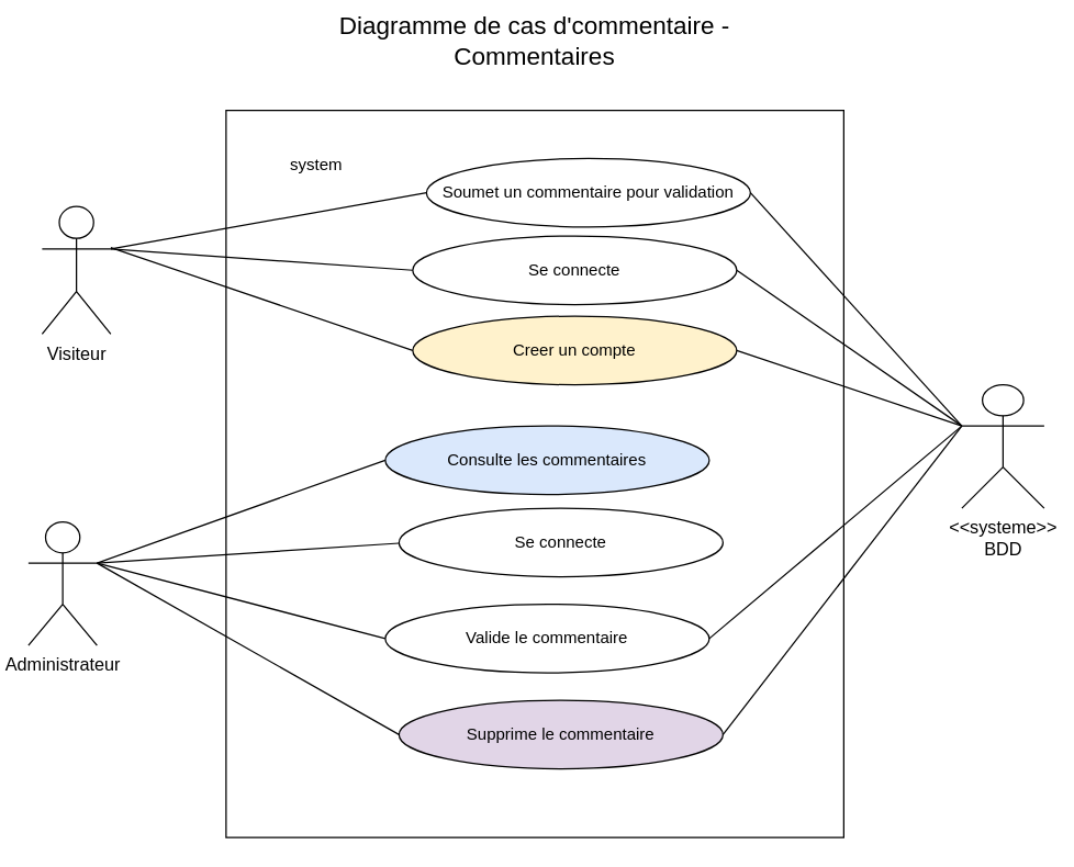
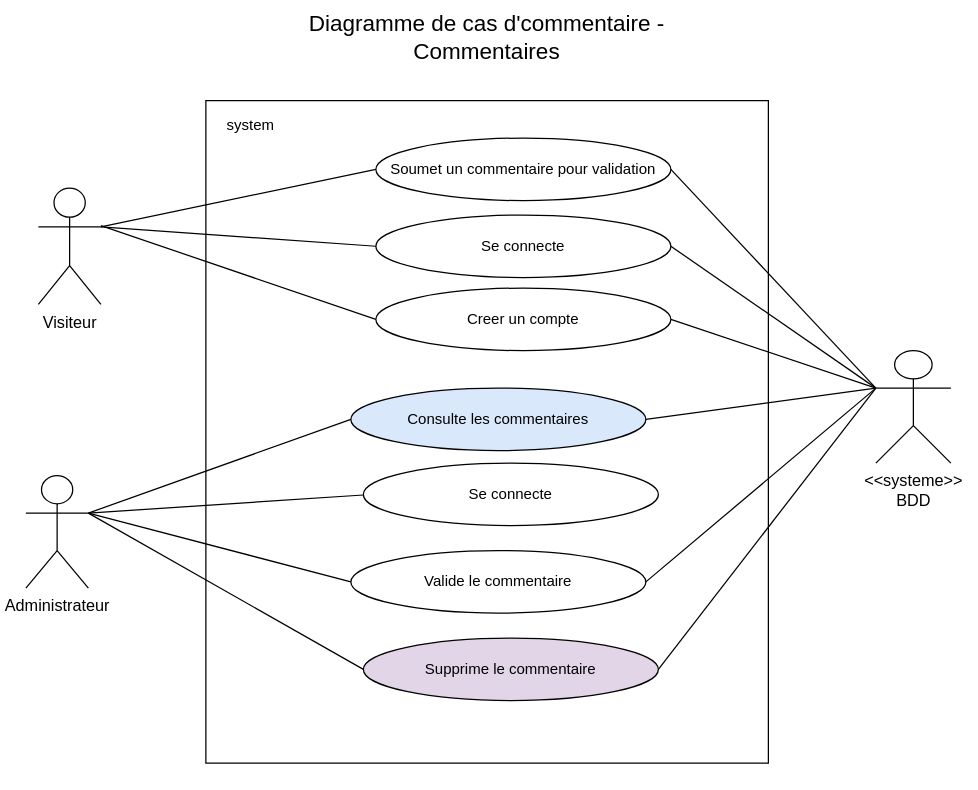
  <mxCell id="0" />
  <mxCell id="1" parent="0" />
  <mxCell id="2" value="" style="whiteSpace=wrap;html=1;" parent="1" vertex="1"><mxGeometry x="164" y="80" width="450" height="530" as="geometry" /></mxCell>
- <mxCell id="3" value="system" style="text;html=1;strokeColor=none;fillColor=none;align=center;verticalAlign=middle;whiteSpace=wrap;rounded=0;" parent="1" vertex="1"><mxGeometry x="210" y="110" width="40" height="20" as="geometry" /></mxCell>
+ <mxCell id="3" value="system" style="text;html=1;strokeColor=none;fillColor=none;align=center;verticalAlign=middle;whiteSpace=wrap;rounded=0;" parent="1" vertex="1"><mxGeometry x="180" y="90" width="40" height="20" as="geometry" /></mxCell>
  <mxCell id="4" value="Diagramme de cas d'commentaire - Commentaires" style="text;html=1;strokeColor=none;fillColor=none;align=center;verticalAlign=middle;whiteSpace=wrap;rounded=0;fontSize=18;" parent="1" vertex="1"><mxGeometry x="186" y="20" width="406" height="20" as="geometry" /></mxCell>
  <mxCell id="5" value="Visiteur" style="shape=umlActor;verticalLabelPosition=bottom;labelBackgroundColor=#ffffff;verticalAlign=top;html=1;fontSize=13;" parent="1" vertex="1"><mxGeometry x="30" y="150" width="50" height="93" as="geometry" /></mxCell>
  <mxCell id="6" value="Administrateur" style="shape=umlActor;verticalLabelPosition=bottom;labelBackgroundColor=#ffffff;verticalAlign=top;html=1;fontSize=13;" parent="1" vertex="1"><mxGeometry x="20" y="380" width="50" height="90" as="geometry" /></mxCell>
  <mxCell id="7" value="&amp;lt;&amp;lt;systeme&amp;gt;&amp;gt;&lt;br&gt;BDD" style="shape=umlActor;verticalLabelPosition=bottom;labelBackgroundColor=#ffffff;verticalAlign=top;html=1;fontSize=13;" parent="1" vertex="1"><mxGeometry x="700" y="280" width="60" height="90" as="geometry" /></mxCell>
- <mxCell id="8" value="Soumet un commentaire pour validation" style="ellipse;whiteSpace=wrap;html=1;" parent="1" vertex="1"><mxGeometry x="310" y="115" width="236" height="50" as="geometry" /></mxCell>
+ <mxCell id="8" value="Soumet un commentaire pour validation" style="ellipse;whiteSpace=wrap;html=1;" parent="1" vertex="1"><mxGeometry x="300" y="110" width="236" height="50" as="geometry" /></mxCell>
  <mxCell id="9" value="Valide le commentaire" style="ellipse;whiteSpace=wrap;html=1;" parent="1" vertex="1"><mxGeometry x="280" y="440" width="236" height="50" as="geometry" /></mxCell>
  <mxCell id="10" value="Supprime le commentaire" style="ellipse;whiteSpace=wrap;html=1;fillColor=#e1d5e7;" parent="1" vertex="1"><mxGeometry x="290" y="510" width="236" height="50" as="geometry" /></mxCell>
  <mxCell id="11" value="" style="endArrow=none;html=1;entryX=0;entryY=0.5;entryDx=0;entryDy=0;exitX=1;exitY=0.333;exitDx=0;exitDy=0;exitPerimeter=0;" parent="1" source="5" target="8" edge="1"><mxGeometry width="50" height="50" relative="1" as="geometry"><mxPoint x="40" y="630" as="sourcePoint" /><mxPoint x="90" y="580" as="targetPoint" /></mxGeometry></mxCell>
  <mxCell id="12" value="" style="endArrow=none;html=1;entryX=0;entryY=0.5;entryDx=0;entryDy=0;exitX=1;exitY=0.333;exitDx=0;exitDy=0;exitPerimeter=0;" parent="1" source="6" target="9" edge="1"><mxGeometry width="50" height="50" relative="1" as="geometry"><mxPoint x="40" y="630" as="sourcePoint" /><mxPoint x="90" y="580" as="targetPoint" /></mxGeometry></mxCell>
  <mxCell id="13" value="" style="endArrow=none;html=1;entryX=0;entryY=0.5;entryDx=0;entryDy=0;exitX=1;exitY=0.333;exitDx=0;exitDy=0;exitPerimeter=0;" parent="1" source="6" target="10" edge="1"><mxGeometry width="50" height="50" relative="1" as="geometry"><mxPoint x="40" y="630" as="sourcePoint" /><mxPoint x="90" y="580" as="targetPoint" /></mxGeometry></mxCell>
  <mxCell id="14" value="" style="endArrow=none;html=1;entryX=1;entryY=0.5;entryDx=0;entryDy=0;" parent="1" target="9" edge="1"><mxGeometry width="50" height="50" relative="1" as="geometry"><mxPoint x="700" y="310" as="sourcePoint" /><mxPoint x="90" y="580" as="targetPoint" /></mxGeometry></mxCell>
  <mxCell id="15" value="" style="endArrow=none;html=1;entryX=1;entryY=0.5;entryDx=0;entryDy=0;exitX=0;exitY=0.333;exitDx=0;exitDy=0;exitPerimeter=0;" parent="1" source="7" target="10" edge="1"><mxGeometry width="50" height="50" relative="1" as="geometry"><mxPoint x="40" y="630" as="sourcePoint" /><mxPoint x="90" y="580" as="targetPoint" /></mxGeometry></mxCell>
  <mxCell id="16" value="Consulte les commentaires" style="ellipse;whiteSpace=wrap;html=1;fillColor=#dae8fc;" parent="1" vertex="1"><mxGeometry x="280" y="310" width="236" height="50" as="geometry" /></mxCell>
  <mxCell id="17" value="" style="endArrow=none;html=1;entryX=0;entryY=0.5;entryDx=0;entryDy=0;exitX=1;exitY=0.333;exitDx=0;exitDy=0;exitPerimeter=0;" parent="1" source="6" target="16" edge="1"><mxGeometry width="50" height="50" relative="1" as="geometry"><mxPoint x="80" y="500" as="sourcePoint" /><mxPoint x="90" y="505" as="targetPoint" /></mxGeometry></mxCell>
+ <mxCell id="18" value="" style="endArrow=none;html=1;exitX=0;exitY=0.333;exitDx=0;exitDy=0;exitPerimeter=0;entryX=1;entryY=0.5;entryDx=0;entryDy=0;" parent="1" source="7" target="16" edge="1"><mxGeometry width="50" height="50" relative="1" as="geometry"><mxPoint x="670" y="340" as="sourcePoint" /><mxPoint x="516" y="422" as="targetPoint" /></mxGeometry></mxCell>
  <mxCell id="19" value="Se connecte" style="ellipse;whiteSpace=wrap;html=1;" parent="1" vertex="1"><mxGeometry x="300" y="171.5" width="236" height="50" as="geometry" /></mxCell>
- <mxCell id="20" value="Creer un compte" style="ellipse;whiteSpace=wrap;html=1;fillColor=#fff2cc;" parent="1" vertex="1"><mxGeometry x="300" y="230" width="236" height="50" as="geometry" /></mxCell>
+ <mxCell id="20" value="Creer un compte" style="ellipse;whiteSpace=wrap;html=1;" parent="1" vertex="1"><mxGeometry x="300" y="230" width="236" height="50" as="geometry" /></mxCell>
  <mxCell id="21" value="" style="endArrow=none;html=1;entryX=0;entryY=0.5;entryDx=0;entryDy=0;exitX=1;exitY=0.333;exitDx=0;exitDy=0;exitPerimeter=0;" parent="1" source="5" target="19" edge="1"><mxGeometry width="50" height="50" relative="1" as="geometry"><mxPoint x="90" y="191" as="sourcePoint" /><mxPoint x="310" y="145" as="targetPoint" /></mxGeometry></mxCell>
  <mxCell id="22" value="" style="endArrow=none;html=1;entryX=0;entryY=0.5;entryDx=0;entryDy=0;" parent="1" target="20" edge="1"><mxGeometry width="50" height="50" relative="1" as="geometry"><mxPoint x="80" y="180" as="sourcePoint" /><mxPoint x="320" y="155" as="targetPoint" /></mxGeometry></mxCell>
  <mxCell id="23" value="" style="endArrow=none;html=1;entryX=1;entryY=0.5;entryDx=0;entryDy=0;exitX=0;exitY=0.333;exitDx=0;exitDy=0;exitPerimeter=0;" parent="1" source="7" target="20" edge="1"><mxGeometry width="50" height="50" relative="1" as="geometry"><mxPoint x="690" y="310" as="sourcePoint" /><mxPoint x="526" y="345" as="targetPoint" /></mxGeometry></mxCell>
  <mxCell id="24" value="" style="endArrow=none;html=1;entryX=1;entryY=0.5;entryDx=0;entryDy=0;" parent="1" target="19" edge="1"><mxGeometry width="50" height="50" relative="1" as="geometry"><mxPoint x="700" y="310" as="sourcePoint" /><mxPoint x="536" y="355" as="targetPoint" /></mxGeometry></mxCell>
  <mxCell id="25" value="" style="endArrow=none;html=1;entryX=1;entryY=0.5;entryDx=0;entryDy=0;" parent="1" target="8" edge="1"><mxGeometry width="50" height="50" relative="1" as="geometry"><mxPoint x="700" y="310" as="sourcePoint" /><mxPoint x="546" y="365" as="targetPoint" /></mxGeometry></mxCell>
  <mxCell id="26" value="Se connecte" style="ellipse;whiteSpace=wrap;html=1;" vertex="1" parent="1"><mxGeometry x="290" y="370" width="236" height="50" as="geometry" /></mxCell>
  <mxCell id="27" value="" style="endArrow=none;html=1;entryX=0;entryY=0.5;entryDx=0;entryDy=0;" edge="1" parent="1"><mxGeometry width="50" height="50" relative="1" as="geometry"><mxPoint x="70" y="410" as="sourcePoint" /><mxPoint x="290" y="395.5" as="targetPoint" /></mxGeometry></mxCell>
